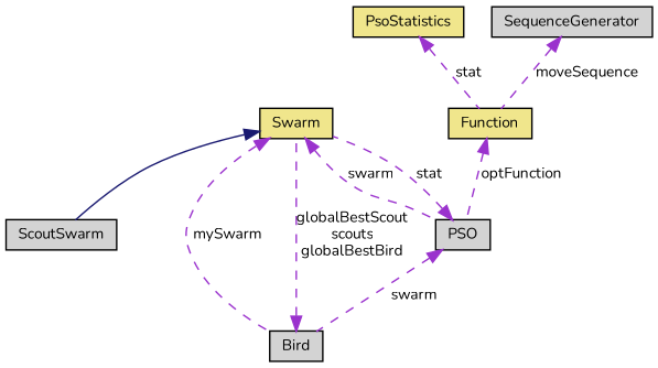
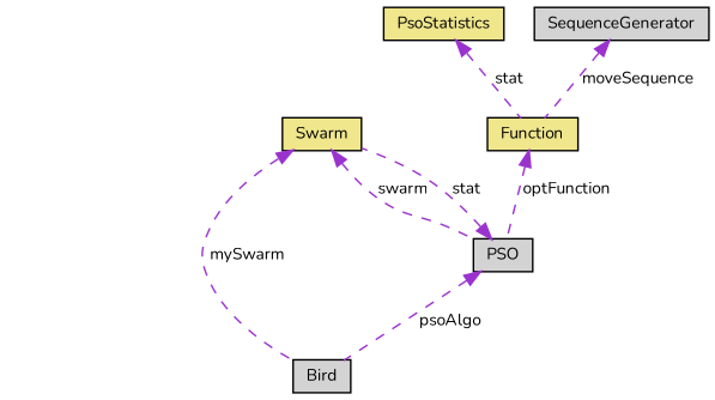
  digraph {
    fontname=Nunito
    node [color=black fillcolor=lightgrey fontname=Nunito fontsize=10 shape=record style=filled]
    edge [color=darkorchid3 dir=back fontname=Nunito fontsize=10 labelfontname=FreeSans labelfontsize=10 style=dashed]
-   n1 [fontcolor=black height=0.2 label=ScoutSwarm width=0.4]
    n2 [fillcolor=khaki height=0.2 label=Swarm width=0.4]
    n3 [height=0.2 label=Bird width=0.4]
    n4 [height=0.2 label=PSO width=0.4]
    n5 [fillcolor=khaki height=0.2 label=PsoStatistics width=0.4]
    n6 [fillcolor=khaki height=0.2 label=Function width=0.4]
    n7 [height=0.2 label=SequenceGenerator width=0.4]
-   n2 -> n1 [color=midnightblue style=solid]
    n2 -> n3 [label=mySwarm]
    n2 -> n4 [label=swarm]
-   n3 -> n2 [label="globalBestScout\nscouts\nglobalBestBird"]
    n4 -> n2 [label=stat]
-   n4 -> n3 [label=swarm]
+   n4 -> n3 [label=psoAlgo]
    n5 -> n6 [label=stat]
    n6 -> n4 [label=optFunction]
    n7 -> n6 [label=moveSequence]
  }
